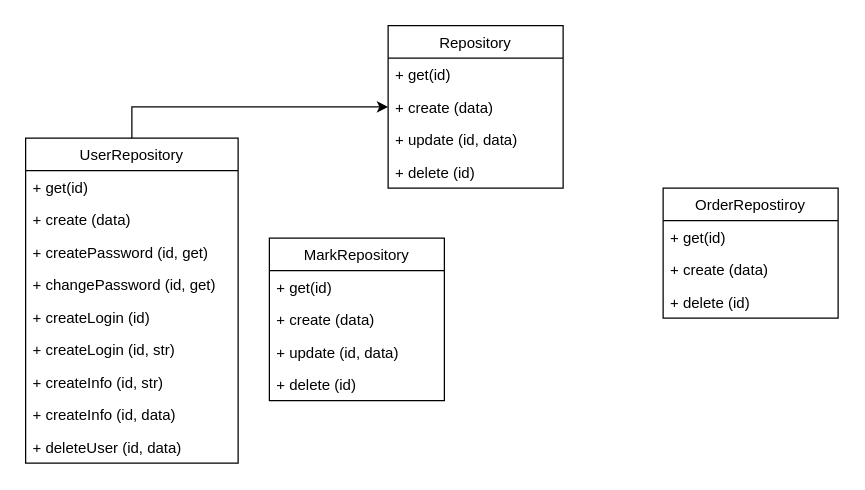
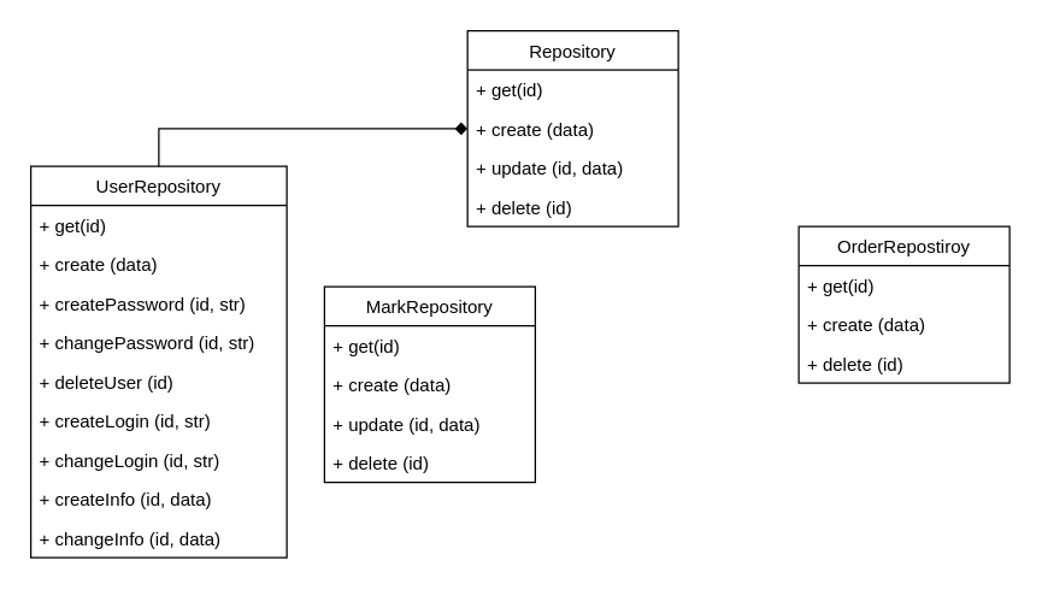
  <mxCell id="0" />
  <mxCell id="1" parent="0" />
  <mxCell id="2" value="Repository" style="swimlane;fontStyle=0;childLayout=stackLayout;horizontal=1;startSize=26;fillColor=none;horizontalStack=0;resizeParent=1;resizeParentMax=0;resizeLast=0;collapsible=1;marginBottom=0;" parent="1" vertex="1"><mxGeometry x="310" y="20" width="140" height="130" as="geometry" /></mxCell>
  <mxCell id="3" value="+ get(id)" style="text;strokeColor=none;fillColor=none;align=left;verticalAlign=top;spacingLeft=4;spacingRight=4;overflow=hidden;rotatable=0;points=[[0,0.5],[1,0.5]];portConstraint=eastwest;" parent="2" vertex="1"><mxGeometry y="26" width="140" height="26" as="geometry" /></mxCell>
  <mxCell id="4" value="+ create (data)" style="text;strokeColor=none;fillColor=none;align=left;verticalAlign=top;spacingLeft=4;spacingRight=4;overflow=hidden;rotatable=0;points=[[0,0.5],[1,0.5]];portConstraint=eastwest;" parent="2" vertex="1"><mxGeometry y="52" width="140" height="26" as="geometry" /></mxCell>
  <mxCell id="5" value="+ update (id, data)" style="text;strokeColor=none;fillColor=none;align=left;verticalAlign=top;spacingLeft=4;spacingRight=4;overflow=hidden;rotatable=0;points=[[0,0.5],[1,0.5]];portConstraint=eastwest;" parent="2" vertex="1"><mxGeometry y="78" width="140" height="26" as="geometry" /></mxCell>
  <mxCell id="6" value="+ delete (id)" style="text;strokeColor=none;fillColor=none;align=left;verticalAlign=top;spacingLeft=4;spacingRight=4;overflow=hidden;rotatable=0;points=[[0,0.5],[1,0.5]];portConstraint=eastwest;" parent="2" vertex="1"><mxGeometry y="104" width="140" height="26" as="geometry" /></mxCell>
  <mxCell id="7" value="OrderRepostiroy" style="swimlane;fontStyle=0;childLayout=stackLayout;horizontal=1;startSize=26;fillColor=none;horizontalStack=0;resizeParent=1;resizeParentMax=0;resizeLast=0;collapsible=1;marginBottom=0;" parent="1" vertex="1"><mxGeometry x="530" y="150" width="140" height="104" as="geometry" /></mxCell>
  <mxCell id="8" value="+ get(id)" style="text;strokeColor=none;fillColor=none;align=left;verticalAlign=top;spacingLeft=4;spacingRight=4;overflow=hidden;rotatable=0;points=[[0,0.5],[1,0.5]];portConstraint=eastwest;" parent="7" vertex="1"><mxGeometry y="26" width="140" height="26" as="geometry" /></mxCell>
  <mxCell id="9" value="+ create (data)" style="text;strokeColor=none;fillColor=none;align=left;verticalAlign=top;spacingLeft=4;spacingRight=4;overflow=hidden;rotatable=0;points=[[0,0.5],[1,0.5]];portConstraint=eastwest;" parent="7" vertex="1"><mxGeometry y="52" width="140" height="26" as="geometry" /></mxCell>
  <mxCell id="10" value="+ delete (id)" style="text;strokeColor=none;fillColor=none;align=left;verticalAlign=top;spacingLeft=4;spacingRight=4;overflow=hidden;rotatable=0;points=[[0,0.5],[1,0.5]];portConstraint=eastwest;" parent="7" vertex="1"><mxGeometry y="78" width="140" height="26" as="geometry" /></mxCell>
  <mxCell id="11" value="MarkRepository" style="swimlane;fontStyle=0;childLayout=stackLayout;horizontal=1;startSize=26;fillColor=none;horizontalStack=0;resizeParent=1;resizeParentMax=0;resizeLast=0;collapsible=1;marginBottom=0;" parent="1" vertex="1"><mxGeometry x="215" y="190" width="140" height="130" as="geometry" /></mxCell>
  <mxCell id="12" value="+ get(id)" style="text;strokeColor=none;fillColor=none;align=left;verticalAlign=top;spacingLeft=4;spacingRight=4;overflow=hidden;rotatable=0;points=[[0,0.5],[1,0.5]];portConstraint=eastwest;" parent="11" vertex="1"><mxGeometry y="26" width="140" height="26" as="geometry" /></mxCell>
  <mxCell id="13" value="+ create (data)" style="text;strokeColor=none;fillColor=none;align=left;verticalAlign=top;spacingLeft=4;spacingRight=4;overflow=hidden;rotatable=0;points=[[0,0.5],[1,0.5]];portConstraint=eastwest;" parent="11" vertex="1"><mxGeometry y="52" width="140" height="26" as="geometry" /></mxCell>
  <mxCell id="14" value="+ update (id, data)" style="text;strokeColor=none;fillColor=none;align=left;verticalAlign=top;spacingLeft=4;spacingRight=4;overflow=hidden;rotatable=0;points=[[0,0.5],[1,0.5]];portConstraint=eastwest;" parent="11" vertex="1"><mxGeometry y="78" width="140" height="26" as="geometry" /></mxCell>
  <mxCell id="15" value="+ delete (id)" style="text;strokeColor=none;fillColor=none;align=left;verticalAlign=top;spacingLeft=4;spacingRight=4;overflow=hidden;rotatable=0;points=[[0,0.5],[1,0.5]];portConstraint=eastwest;" parent="11" vertex="1"><mxGeometry y="104" width="140" height="26" as="geometry" /></mxCell>
- <mxCell id="16" style="edgeStyle=orthogonalEdgeStyle;rounded=0;orthogonalLoop=1;jettySize=auto;html=1;" parent="1" source="17" target="2" edge="1"><mxGeometry relative="1" as="geometry"><Array as="points"><mxPoint x="105" y="85" /></Array></mxGeometry></mxCell>
+ <mxCell id="16" style="edgeStyle=orthogonalEdgeStyle;rounded=0;orthogonalLoop=1;jettySize=auto;html=1;endArrow=diamond;" parent="1" source="17" target="2" edge="1"><mxGeometry relative="1" as="geometry"><Array as="points"><mxPoint x="105" y="85" /></Array></mxGeometry></mxCell>
  <mxCell id="17" value="UserRepository" style="swimlane;fontStyle=0;childLayout=stackLayout;horizontal=1;startSize=26;fillColor=none;horizontalStack=0;resizeParent=1;resizeParentMax=0;resizeLast=0;collapsible=1;marginBottom=0;" parent="1" vertex="1"><mxGeometry x="20" y="110" width="170" height="260" as="geometry" /></mxCell>
  <mxCell id="18" value="+ get(id)" style="text;strokeColor=none;fillColor=none;align=left;verticalAlign=top;spacingLeft=4;spacingRight=4;overflow=hidden;rotatable=0;points=[[0,0.5],[1,0.5]];portConstraint=eastwest;" parent="17" vertex="1"><mxGeometry y="26" width="170" height="26" as="geometry" /></mxCell>
  <mxCell id="19" value="+ create (data)" style="text;strokeColor=none;fillColor=none;align=left;verticalAlign=top;spacingLeft=4;spacingRight=4;overflow=hidden;rotatable=0;points=[[0,0.5],[1,0.5]];portConstraint=eastwest;" parent="17" vertex="1"><mxGeometry y="52" width="170" height="26" as="geometry" /></mxCell>
- <mxCell id="20" value="+ createPassword (id, get)" style="text;strokeColor=none;fillColor=none;align=left;verticalAlign=top;spacingLeft=4;spacingRight=4;overflow=hidden;rotatable=0;points=[[0,0.5],[1,0.5]];portConstraint=eastwest;" parent="17" vertex="1"><mxGeometry y="78" width="170" height="26" as="geometry" /></mxCell>
- <mxCell id="21" value="+ changePassword (id, get)" style="text;strokeColor=none;fillColor=none;align=left;verticalAlign=top;spacingLeft=4;spacingRight=4;overflow=hidden;rotatable=0;points=[[0,0.5],[1,0.5]];portConstraint=eastwest;" parent="17" vertex="1"><mxGeometry y="104" width="170" height="26" as="geometry" /></mxCell>
- <mxCell id="22" value="+ createLogin (id)" style="text;strokeColor=none;fillColor=none;align=left;verticalAlign=top;spacingLeft=4;spacingRight=4;overflow=hidden;rotatable=0;points=[[0,0.5],[1,0.5]];portConstraint=eastwest;" parent="17" vertex="1"><mxGeometry y="130" width="170" height="26" as="geometry" /></mxCell>
+ <mxCell id="20" value="+ createPassword (id, str)" style="text;strokeColor=none;fillColor=none;align=left;verticalAlign=top;spacingLeft=4;spacingRight=4;overflow=hidden;rotatable=0;points=[[0,0.5],[1,0.5]];portConstraint=eastwest;" parent="17" vertex="1"><mxGeometry y="78" width="170" height="26" as="geometry" /></mxCell>
+ <mxCell id="21" value="+ changePassword (id, str)" style="text;strokeColor=none;fillColor=none;align=left;verticalAlign=top;spacingLeft=4;spacingRight=4;overflow=hidden;rotatable=0;points=[[0,0.5],[1,0.5]];portConstraint=eastwest;" parent="17" vertex="1"><mxGeometry y="104" width="170" height="26" as="geometry" /></mxCell>
+ <mxCell id="22" value="+ deleteUser (id)" style="text;strokeColor=none;fillColor=none;align=left;verticalAlign=top;spacingLeft=4;spacingRight=4;overflow=hidden;rotatable=0;points=[[0,0.5],[1,0.5]];portConstraint=eastwest;" parent="17" vertex="1"><mxGeometry y="130" width="170" height="26" as="geometry" /></mxCell>
  <mxCell id="23" value="+ createLogin (id, str)" style="text;strokeColor=none;fillColor=none;align=left;verticalAlign=top;spacingLeft=4;spacingRight=4;overflow=hidden;rotatable=0;points=[[0,0.5],[1,0.5]];portConstraint=eastwest;" parent="17" vertex="1"><mxGeometry y="156" width="170" height="26" as="geometry" /></mxCell>
- <mxCell id="24" value="+ createInfo (id, str)" style="text;strokeColor=none;fillColor=none;align=left;verticalAlign=top;spacingLeft=4;spacingRight=4;overflow=hidden;rotatable=0;points=[[0,0.5],[1,0.5]];portConstraint=eastwest;" parent="17" vertex="1"><mxGeometry y="182" width="170" height="26" as="geometry" /></mxCell>
+ <mxCell id="24" value="+ changeLogin (id, str)" style="text;strokeColor=none;fillColor=none;align=left;verticalAlign=top;spacingLeft=4;spacingRight=4;overflow=hidden;rotatable=0;points=[[0,0.5],[1,0.5]];portConstraint=eastwest;" parent="17" vertex="1"><mxGeometry y="182" width="170" height="26" as="geometry" /></mxCell>
  <mxCell id="25" value="+ createInfo (id, data)" style="text;strokeColor=none;fillColor=none;align=left;verticalAlign=top;spacingLeft=4;spacingRight=4;overflow=hidden;rotatable=0;points=[[0,0.5],[1,0.5]];portConstraint=eastwest;" parent="17" vertex="1"><mxGeometry y="208" width="170" height="26" as="geometry" /></mxCell>
- <mxCell id="26" value="+ deleteUser (id, data)" style="text;strokeColor=none;fillColor=none;align=left;verticalAlign=top;spacingLeft=4;spacingRight=4;overflow=hidden;rotatable=0;points=[[0,0.5],[1,0.5]];portConstraint=eastwest;" parent="17" vertex="1"><mxGeometry y="234" width="170" height="26" as="geometry" /></mxCell>
+ <mxCell id="26" value="+ changeInfo (id, data)" style="text;strokeColor=none;fillColor=none;align=left;verticalAlign=top;spacingLeft=4;spacingRight=4;overflow=hidden;rotatable=0;points=[[0,0.5],[1,0.5]];portConstraint=eastwest;" parent="17" vertex="1"><mxGeometry y="234" width="170" height="26" as="geometry" /></mxCell>
